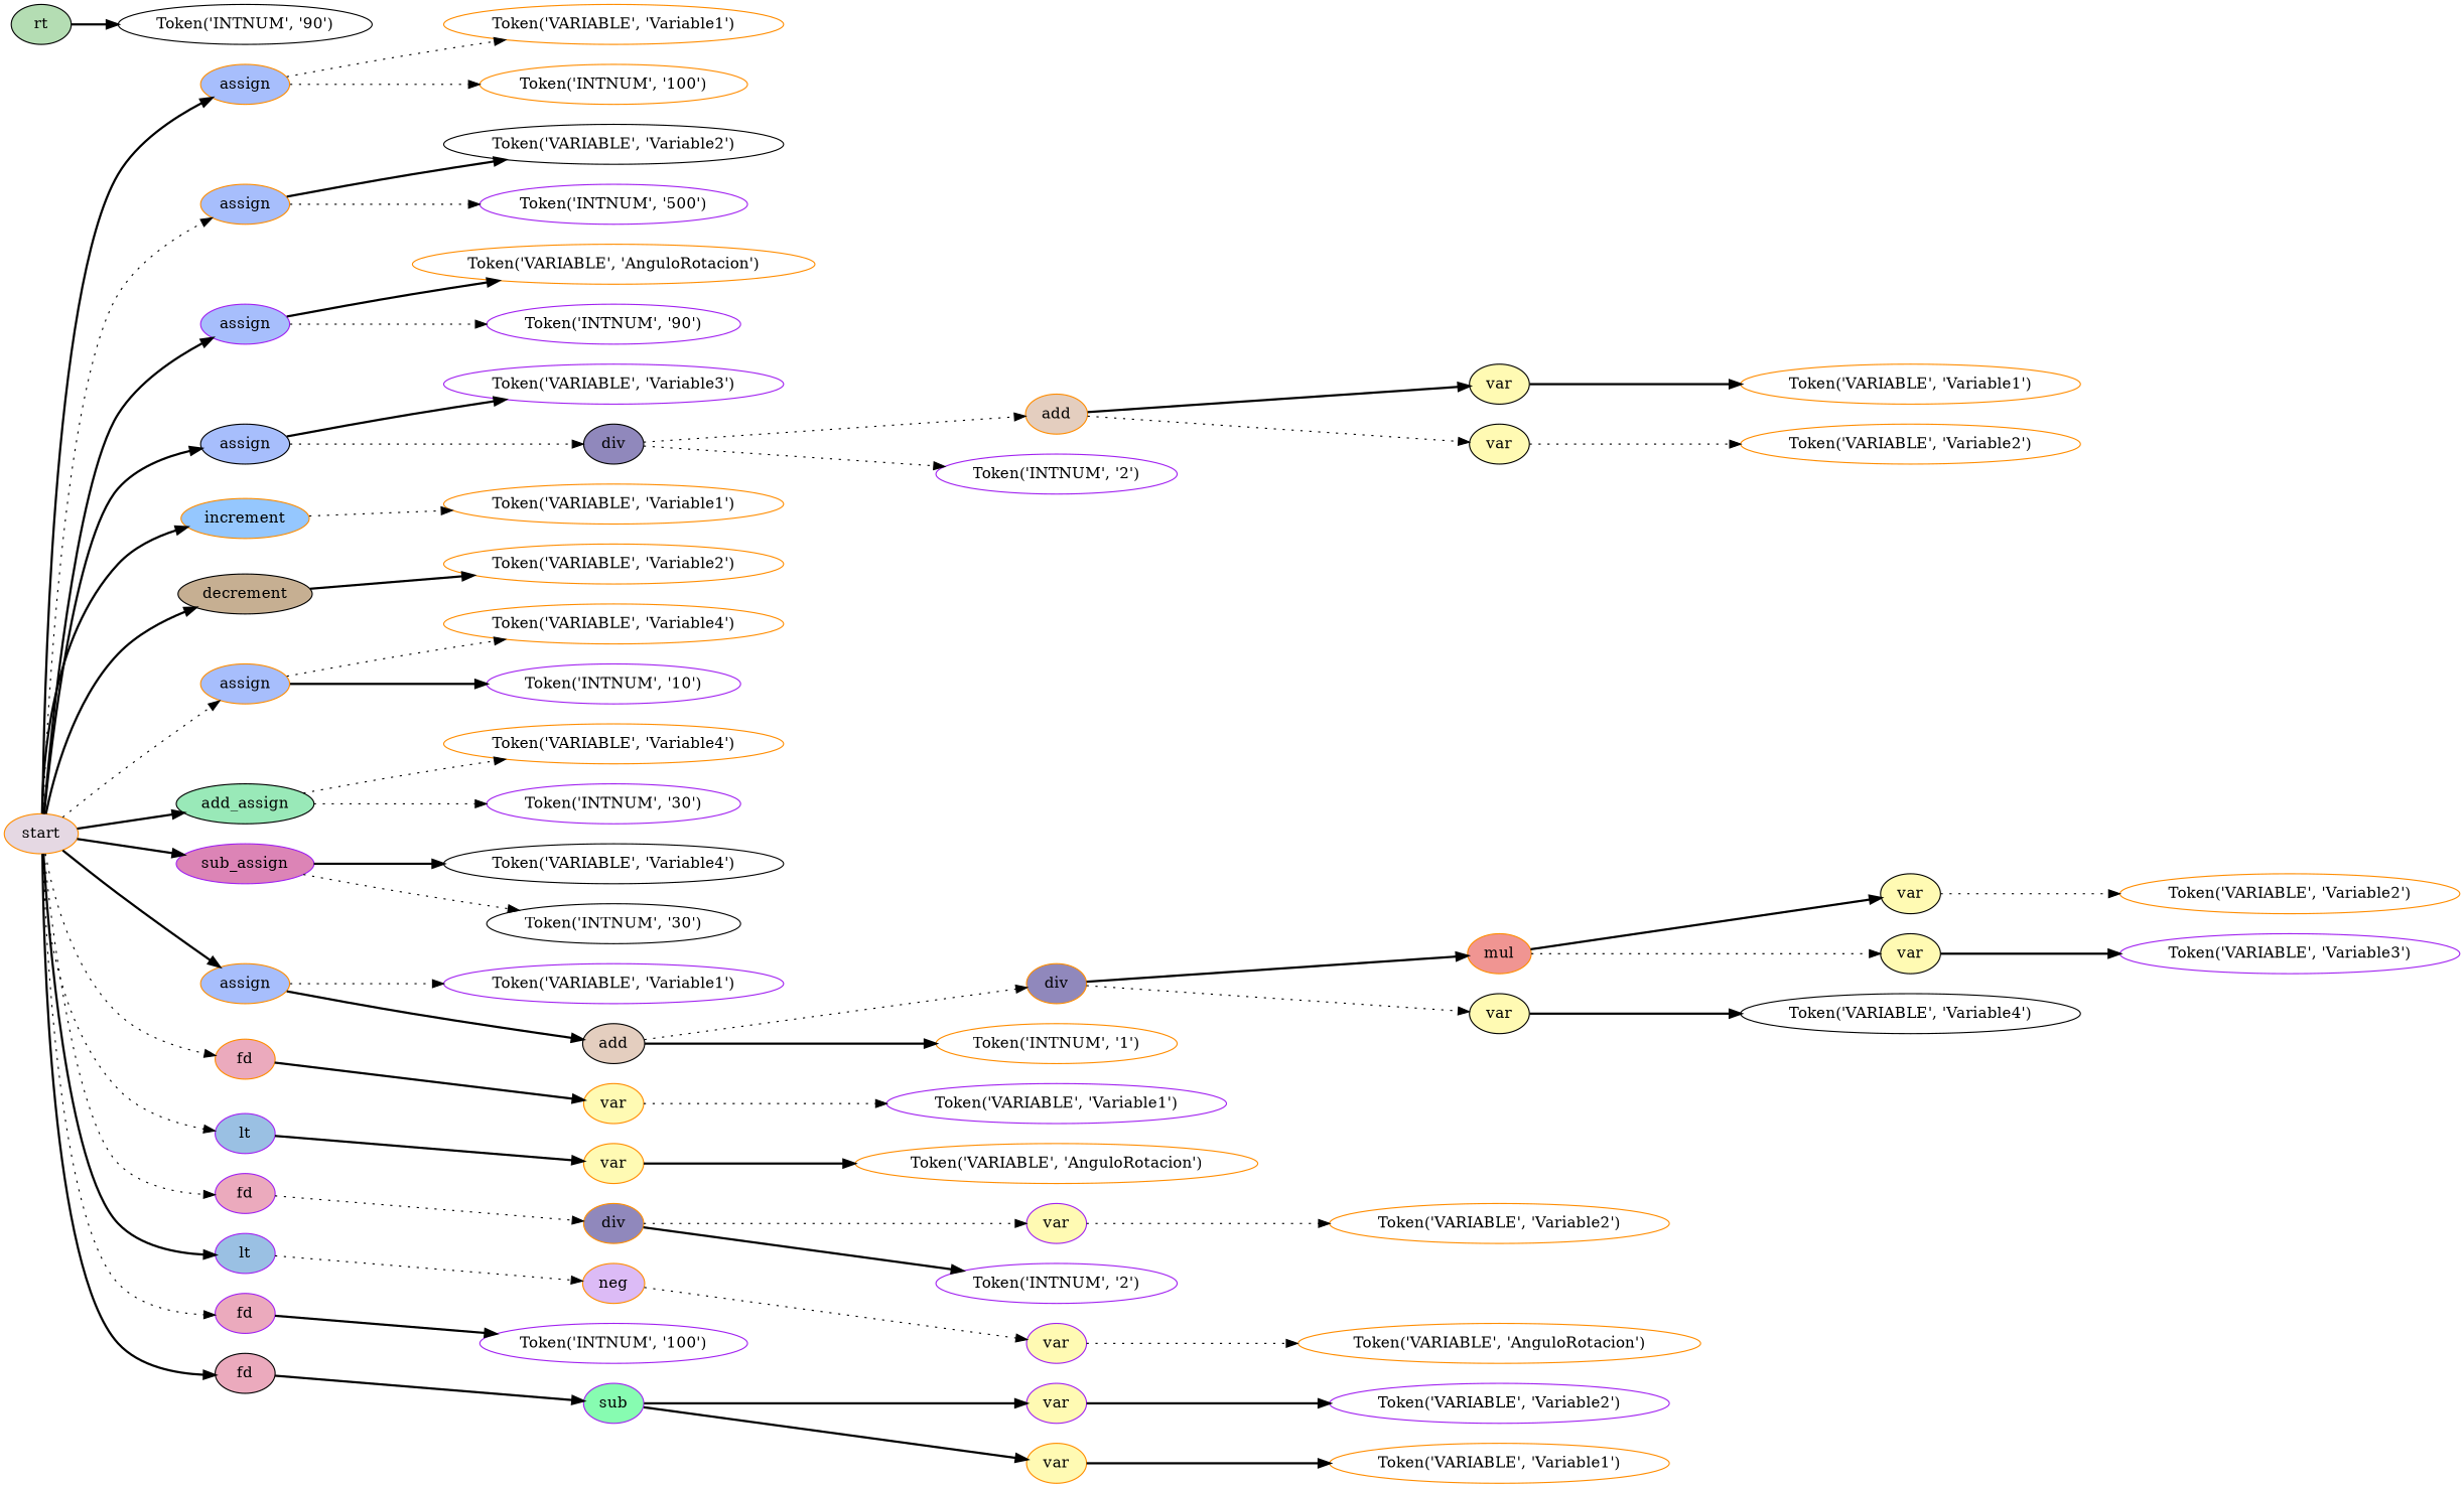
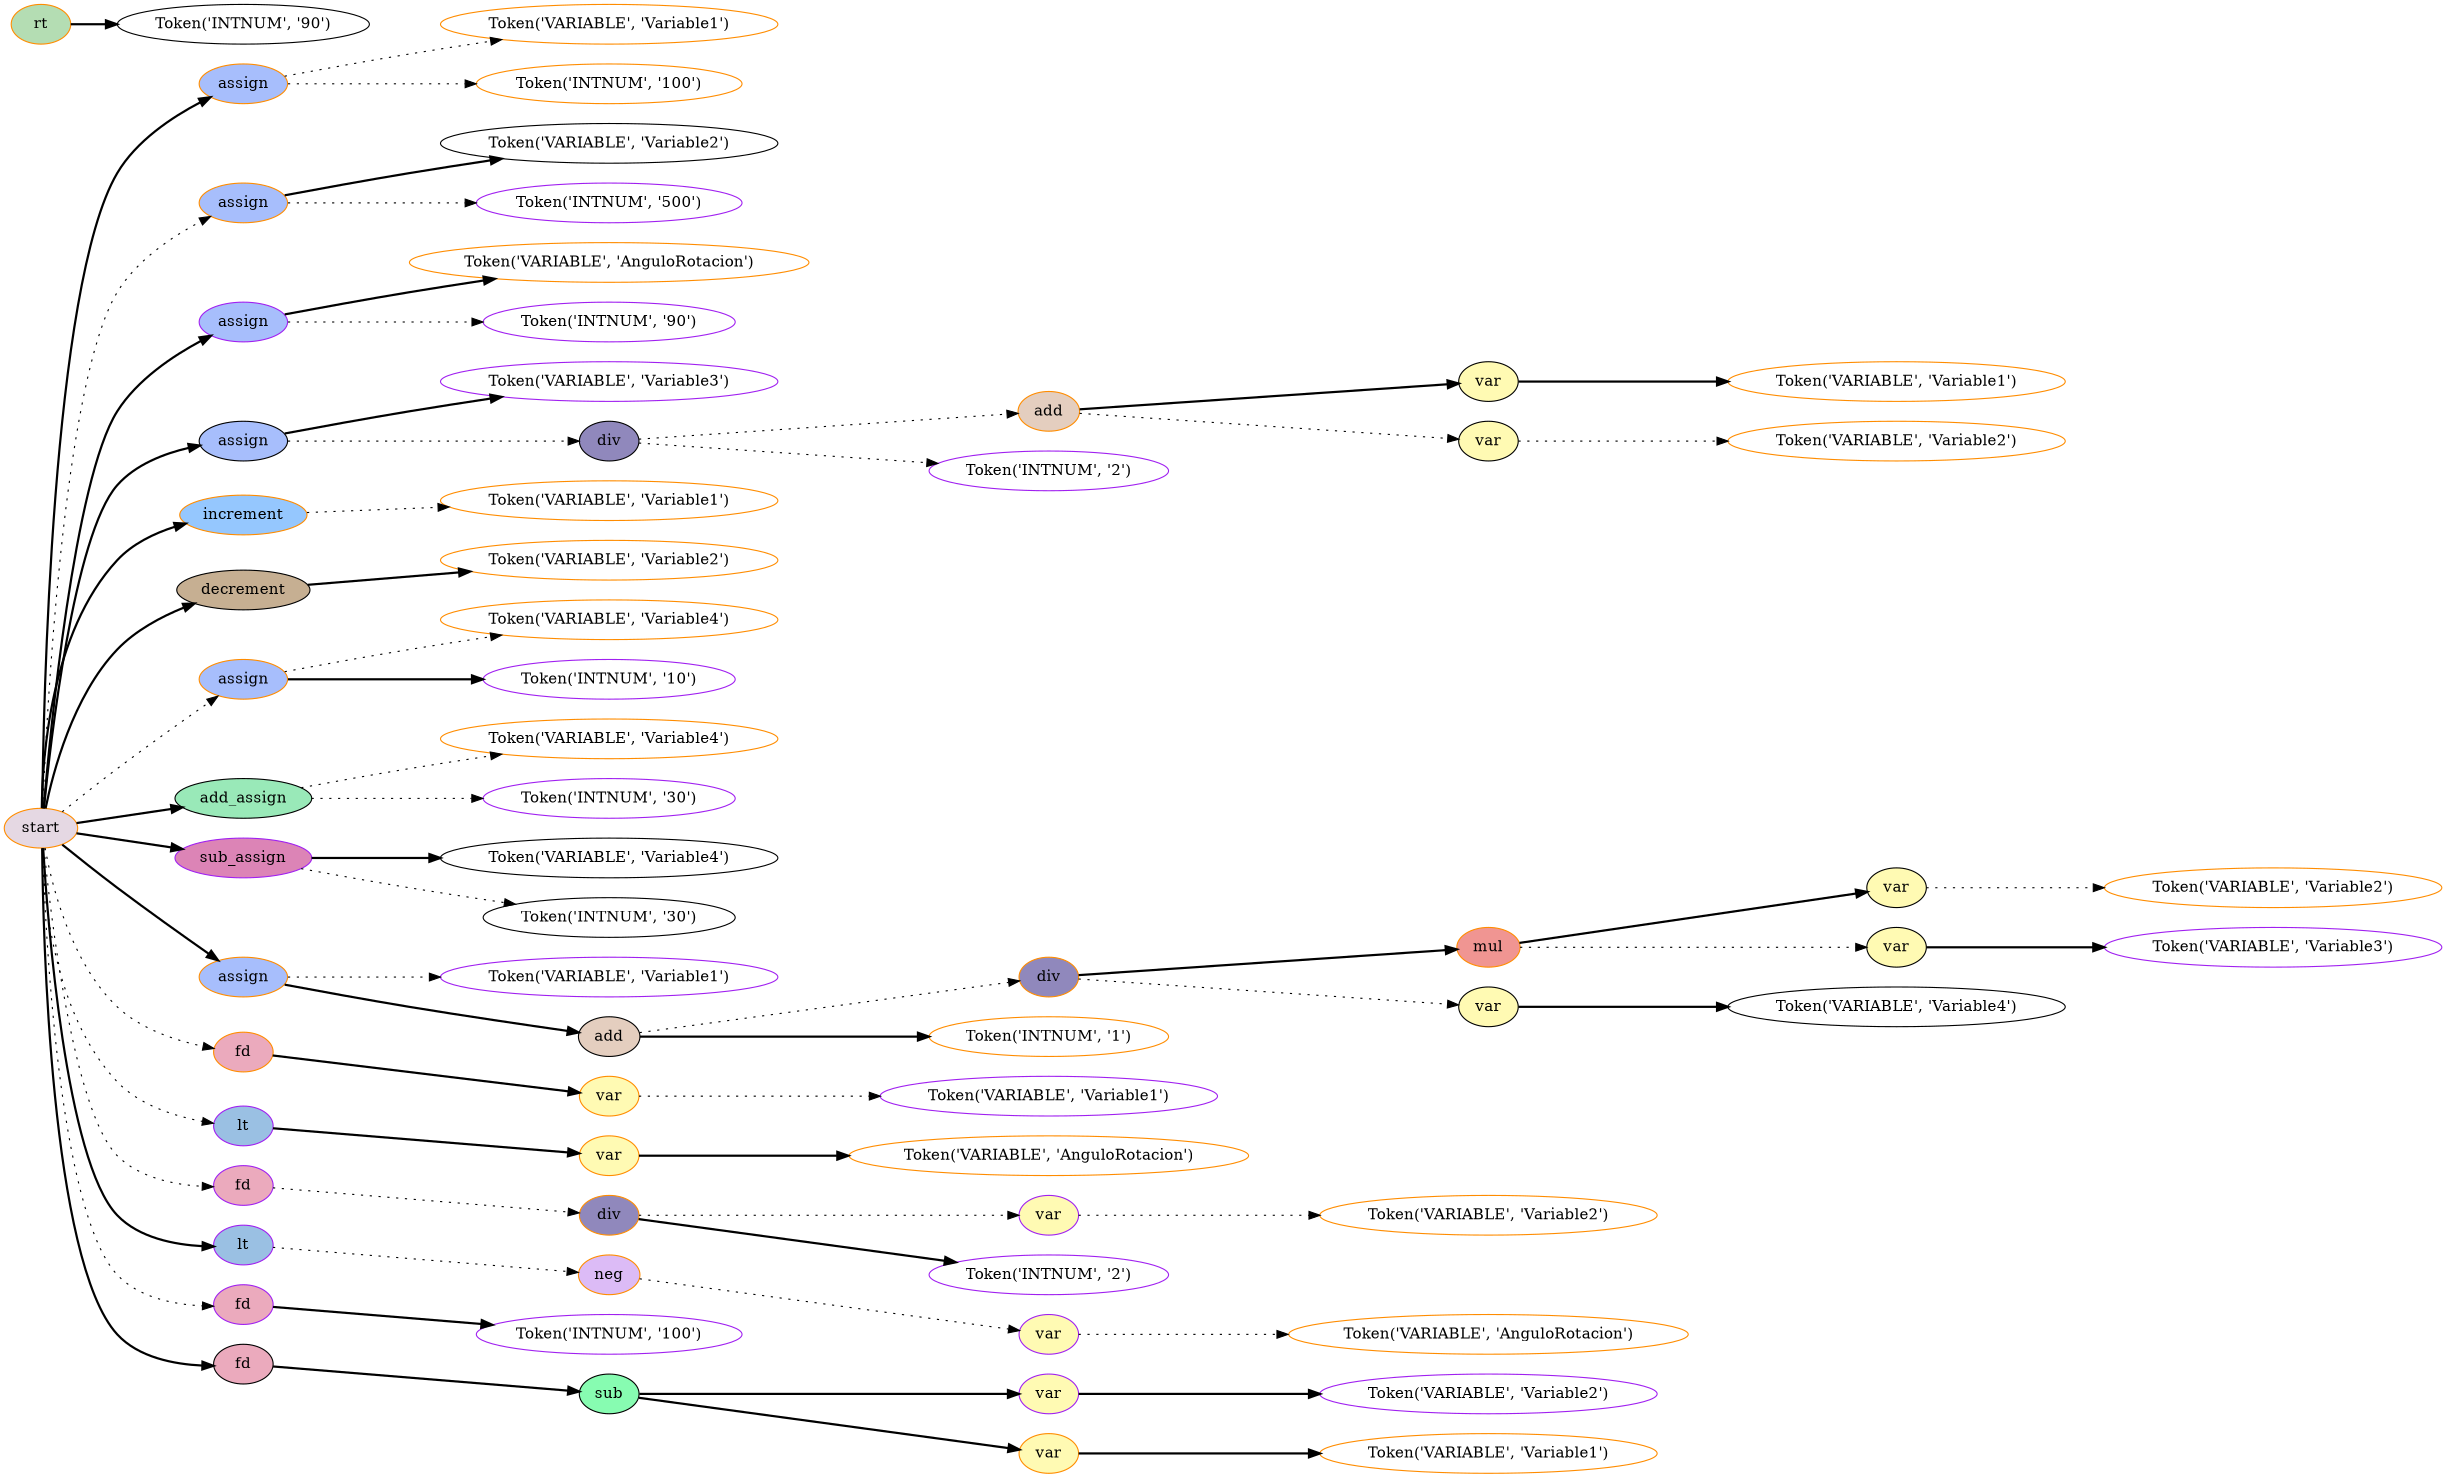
  digraph {
    rankdir=LR
    node [color=darkorange style=filled]
    edge [style=bold]
    n1 [label="Token('VARIABLE', 'Variable1')" style=""]
    n2 [label="Token('INTNUM', '100')" style=""]
    n3 [fillcolor="#a7befc" label=assign]
    n4 [color=black label="Token('VARIABLE', 'Variable2')" style=""]
    n5 [color=purple label="Token('INTNUM', '500')" style=""]
    n6 [fillcolor="#a7befc" label=assign]
    n7 [label="Token('VARIABLE', 'AnguloRotacion')" style=""]
    n8 [color=purple label="Token('INTNUM', '90')" style=""]
    n9 [color=purple fillcolor="#a7befc" label=assign]
    n10 [color=purple label="Token('VARIABLE', 'Variable3')" style=""]
    n11 [label="Token('VARIABLE', 'Variable1')" style=""]
    n12 [color=black fillcolor="#fffab3" label=var]
    n13 [label="Token('VARIABLE', 'Variable2')" style=""]
    n14 [color=black fillcolor="#fffab3" label=var]
    n15 [fillcolor="#e4cebf" label=add]
    n16 [color=purple label="Token('INTNUM', '2')" style=""]
    n17 [color=black fillcolor="#9088bc" label=div]
    n18 [color=black fillcolor="#a7befc" label=assign]
    n19 [label="Token('VARIABLE', 'Variable1')" style=""]
    n20 [fillcolor="#95c7fe" label=increment]
    n21 [label="Token('VARIABLE', 'Variable2')" style=""]
    n22 [color=black fillcolor="#c6af92" label=decrement]
    n23 [label="Token('VARIABLE', 'Variable4')" style=""]
    n24 [color=purple label="Token('INTNUM', '10')" style=""]
    n25 [fillcolor="#a7befc" label=assign]
    n26 [label="Token('VARIABLE', 'Variable4')" style=""]
    n27 [color=purple label="Token('INTNUM', '30')" style=""]
    n28 [color=black fillcolor="#99e9b8" label=add_assign]
    n29 [color=black label="Token('VARIABLE', 'Variable4')" style=""]
    n30 [color=black label="Token('INTNUM', '30')" style=""]
    n31 [color=purple fillcolor="#dc84b6" label=sub_assign]
    n32 [color=purple label="Token('VARIABLE', 'Variable1')" style=""]
    n33 [label="Token('VARIABLE', 'Variable2')" style=""]
    n34 [color=black fillcolor="#fffab3" label=var]
    n35 [color=purple label="Token('VARIABLE', 'Variable3')" style=""]
    n36 [color=black fillcolor="#fffab3" label=var]
    n37 [fillcolor="#f09592" label=mul]
    n38 [color=black label="Token('VARIABLE', 'Variable4')" style=""]
    n39 [color=black fillcolor="#fffab3" label=var]
    n40 [fillcolor="#9088bc" label=div]
    n41 [label="Token('INTNUM', '1')" style=""]
    n42 [color=black fillcolor="#e4cebf" label=add]
    n43 [fillcolor="#a7befc" label=assign]
    n44 [color=purple label="Token('VARIABLE', 'Variable1')" style=""]
    n45 [fillcolor="#fffab3" label=var]
    n46 [fillcolor="#ebaabd" label=fd]
    n47 [label="Token('VARIABLE', 'AnguloRotacion')" style=""]
    n48 [fillcolor="#fffab3" label=var]
    n49 [color=purple fillcolor="#9ac0e3" label=lt]
    n50 [label="Token('VARIABLE', 'Variable2')" style=""]
    n51 [color=purple fillcolor="#fffab3" label=var]
    n52 [color=purple label="Token('INTNUM', '2')" style=""]
    n53 [fillcolor="#9088bc" label=div]
    n54 [color=purple fillcolor="#ebaabd" label=fd]
    n55 [label="Token('VARIABLE', 'AnguloRotacion')" style=""]
    n56 [color=purple fillcolor="#fffab3" label=var]
    n57 [fillcolor="#dcbbf6" label=neg]
    n58 [color=purple fillcolor="#9ac0e3" label=lt]
    n59 [color=purple label="Token('INTNUM', '100')" style=""]
    n60 [color=purple fillcolor="#ebaabd" label=fd]
    n61 [color=black label="Token('INTNUM', '90')" style=""]
-   n62 [color=black fillcolor="#b4ddb3" label=rt]
+   n62 [fillcolor="#b4ddb3" label=rt]
    n63 [color=purple label="Token('VARIABLE', 'Variable2')" style=""]
    n64 [color=purple fillcolor="#fffab3" label=var]
    n65 [label="Token('VARIABLE', 'Variable1')" style=""]
    n66 [fillcolor="#fffab3" label=var]
-   n67 [color=purple fillcolor="#87fcb1" label=sub]
+   n67 [color=black fillcolor="#87fcb1" label=sub]
    n68 [color=black fillcolor="#ebaabd" label=fd]
    n69 [fillcolor="#e5d8e3" label=start]
    n3 -> n1 [style=dotted]
    n3 -> n2 [style=dotted]
    n6 -> n4
    n6 -> n5 [style=dotted]
    n9 -> n7
    n9 -> n8 [style=dotted]
    n12 -> n11
    n14 -> n13 [style=dotted]
    n15 -> n12
    n15 -> n14 [style=dotted]
    n17 -> n15 [style=dotted]
    n17 -> n16 [style=dotted]
    n18 -> n10
    n18 -> n17 [style=dotted]
    n20 -> n19 [style=dotted]
    n22 -> n21
    n25 -> n23 [style=dotted]
    n25 -> n24
    n28 -> n26 [style=dotted]
    n28 -> n27 [style=dotted]
    n31 -> n29
    n31 -> n30 [style=dotted]
    n34 -> n33 [style=dotted]
    n36 -> n35
    n37 -> n34
    n37 -> n36 [style=dotted]
    n39 -> n38
    n40 -> n37
    n40 -> n39 [style=dotted]
    n42 -> n40 [style=dotted]
    n42 -> n41
    n43 -> n32 [style=dotted]
    n43 -> n42
    n45 -> n44 [style=dotted]
    n46 -> n45
    n48 -> n47
    n49 -> n48
    n51 -> n50 [style=dotted]
    n53 -> n51 [style=dotted]
    n53 -> n52
    n54 -> n53 [style=dotted]
    n56 -> n55 [style=dotted]
    n57 -> n56 [style=dotted]
    n58 -> n57 [style=dotted]
    n60 -> n59
    n62 -> n61
    n64 -> n63
    n66 -> n65
    n67 -> n64
    n67 -> n66
    n68 -> n67
    n69 -> n3
    n69 -> n6 [style=dotted]
    n69 -> n9
    n69 -> n18
    n69 -> n20
    n69 -> n22
    n69 -> n25 [style=dotted]
    n69 -> n28
    n69 -> n31
    n69 -> n43
    n69 -> n46 [style=dotted]
    n69 -> n49 [style=dotted]
    n69 -> n54 [style=dotted]
    n69 -> n58
    n69 -> n60 [style=dotted]
    n69 -> n68
  }
